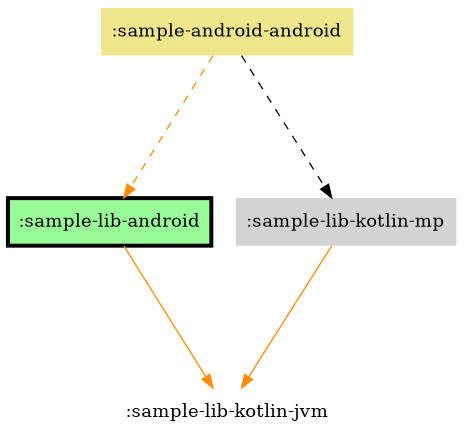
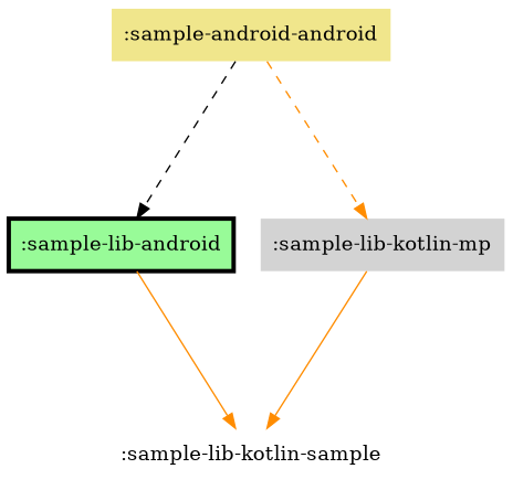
  digraph {
    fontsize=30
    rankdir=TB
    ranksep=1.5
    node [shape=none style=filled]
    edge [arrowhead=normal arrowtail=none color=black style=dashed]
    n1 [fillcolor=khaki label=":sample-android-android"]
    ":sample-lib-android" [fillcolor=palegreen penwidth=3 shape=box]
    ":sample-lib-kotlin-mp" [fillcolor=lightgrey]
-   ":sample-lib-kotlin-jvm" [fillcolor=white]
-   n1 -> ":sample-lib-android" [color=darkorange]
-   n1 -> ":sample-lib-kotlin-mp"
+   ":sample-lib-kotlin-jvm" [fillcolor=white label=":sample-lib-kotlin-sample"]
+   n1 -> ":sample-lib-android"
+   n1 -> ":sample-lib-kotlin-mp" [color=darkorange]
    ":sample-lib-android" -> ":sample-lib-kotlin-jvm" [color=darkorange style=solid]
    ":sample-lib-kotlin-mp" -> ":sample-lib-kotlin-jvm" [color=darkorange style=solid]
  }
